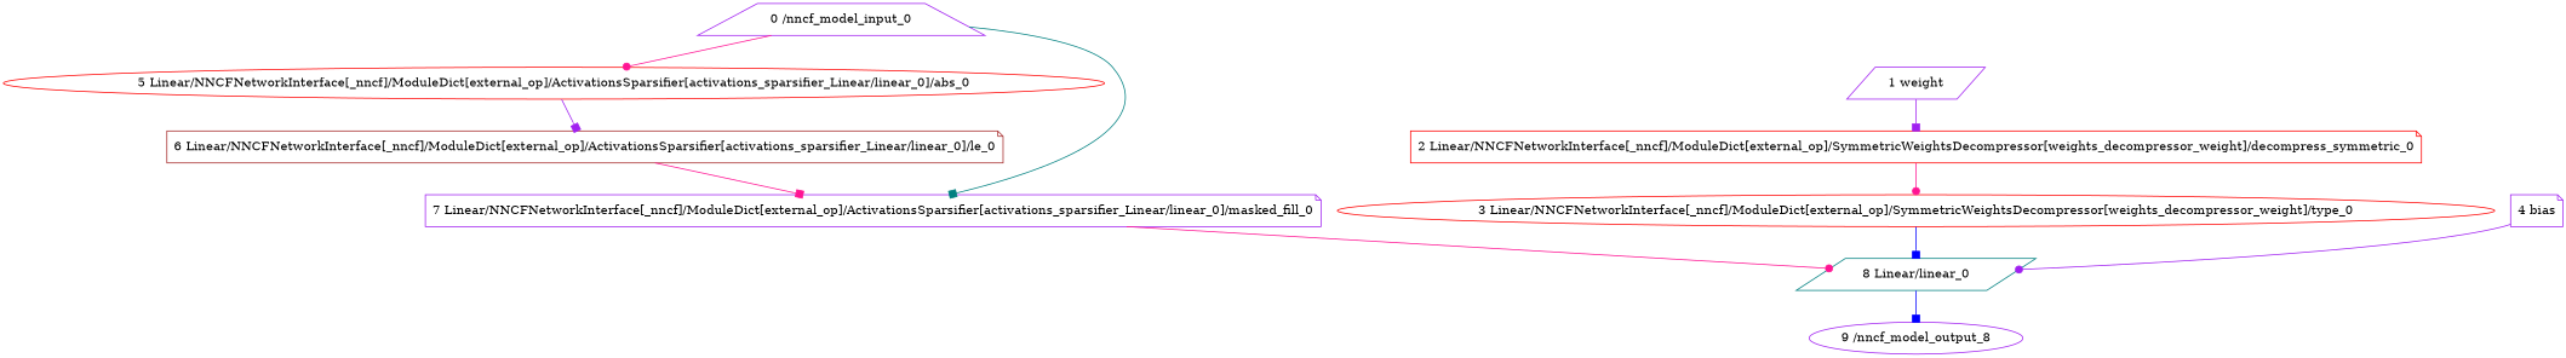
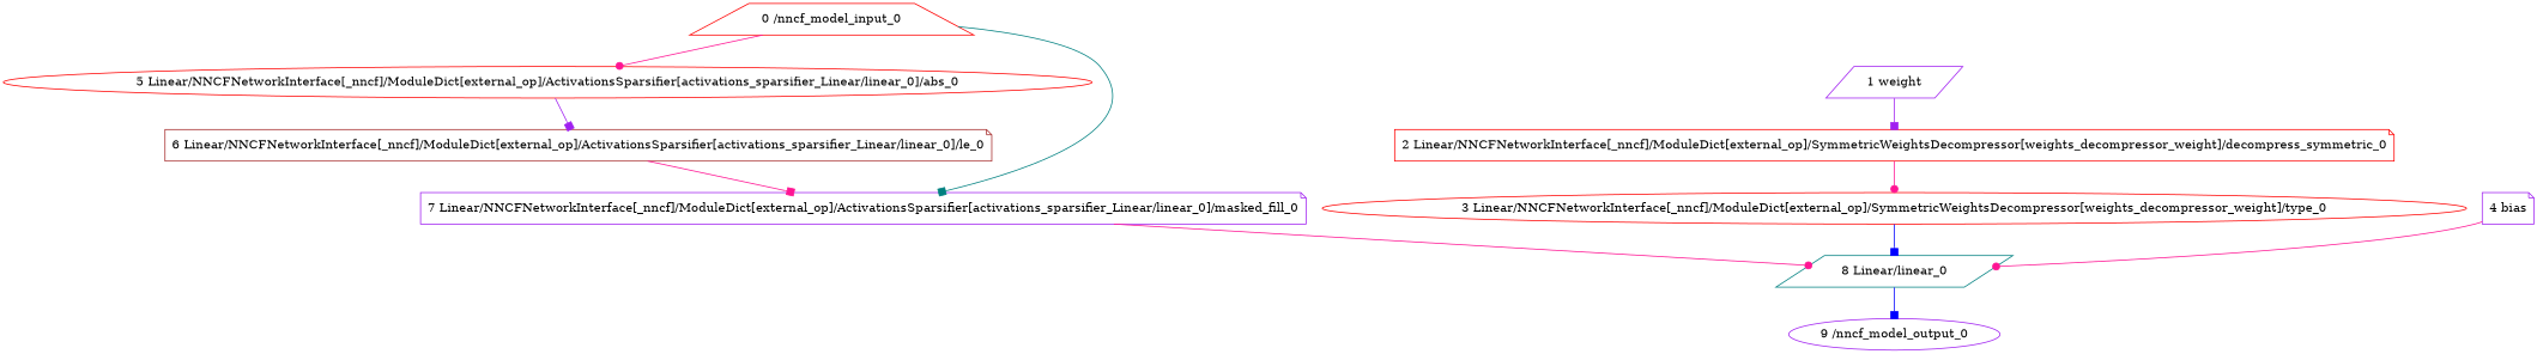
  strict digraph {
    node [color=red shape=note type=nncf_model_const]
    edge [arrowhead=box color=deeppink]
-   "0 /nncf_model_input_0" [color=purple shape=trapezium type=nncf_model_input]
+   "0 /nncf_model_input_0" [shape=trapezium type=nncf_model_input]
    "5 Linear/NNCFNetworkInterface[_nncf]/ModuleDict[external_op]/ActivationsSparsifier[activations_sparsifier_Linear/linear_0]/abs_0" [shape=ellipse type=abs]
    "7 Linear/NNCFNetworkInterface[_nncf]/ModuleDict[external_op]/ActivationsSparsifier[activations_sparsifier_Linear/linear_0]/masked_fill_0" [color=purple type=masked_fill]
    "6 Linear/NNCFNetworkInterface[_nncf]/ModuleDict[external_op]/ActivationsSparsifier[activations_sparsifier_Linear/linear_0]/le_0" [color=brown type=le]
    "8 Linear/linear_0" [color=teal shape=parallelogram type=linear]
    "1 weight" [color=purple shape=parallelogram]
    "2 Linear/NNCFNetworkInterface[_nncf]/ModuleDict[external_op]/SymmetricWeightsDecompressor[weights_decompressor_weight]/decompress_symmetric_0" [type=decompress_symmetric]
    "3 Linear/NNCFNetworkInterface[_nncf]/ModuleDict[external_op]/SymmetricWeightsDecompressor[weights_decompressor_weight]/type_0" [shape=ellipse type=type]
-   "9 /nncf_model_output_0" [color=purple shape=ellipse type=nncf_model_output label="9 /nncf_model_output_8"]
+   "9 /nncf_model_output_0" [color=purple shape=ellipse type=nncf_model_output]
    "4 bias" [color=purple]
    "0 /nncf_model_input_0" -> "5 Linear/NNCFNetworkInterface[_nncf]/ModuleDict[external_op]/ActivationsSparsifier[activations_sparsifier_Linear/linear_0]/abs_0" [arrowhead=dot]
    "0 /nncf_model_input_0" -> "7 Linear/NNCFNetworkInterface[_nncf]/ModuleDict[external_op]/ActivationsSparsifier[activations_sparsifier_Linear/linear_0]/masked_fill_0" [color=teal]
    "5 Linear/NNCFNetworkInterface[_nncf]/ModuleDict[external_op]/ActivationsSparsifier[activations_sparsifier_Linear/linear_0]/abs_0" -> "6 Linear/NNCFNetworkInterface[_nncf]/ModuleDict[external_op]/ActivationsSparsifier[activations_sparsifier_Linear/linear_0]/le_0" [color=purple]
    "7 Linear/NNCFNetworkInterface[_nncf]/ModuleDict[external_op]/ActivationsSparsifier[activations_sparsifier_Linear/linear_0]/masked_fill_0" -> "8 Linear/linear_0" [arrowhead=dot]
    "6 Linear/NNCFNetworkInterface[_nncf]/ModuleDict[external_op]/ActivationsSparsifier[activations_sparsifier_Linear/linear_0]/le_0" -> "7 Linear/NNCFNetworkInterface[_nncf]/ModuleDict[external_op]/ActivationsSparsifier[activations_sparsifier_Linear/linear_0]/masked_fill_0"
    "8 Linear/linear_0" -> "9 /nncf_model_output_0" [color=blue]
    "1 weight" -> "2 Linear/NNCFNetworkInterface[_nncf]/ModuleDict[external_op]/SymmetricWeightsDecompressor[weights_decompressor_weight]/decompress_symmetric_0" [color=purple]
    "2 Linear/NNCFNetworkInterface[_nncf]/ModuleDict[external_op]/SymmetricWeightsDecompressor[weights_decompressor_weight]/decompress_symmetric_0" -> "3 Linear/NNCFNetworkInterface[_nncf]/ModuleDict[external_op]/SymmetricWeightsDecompressor[weights_decompressor_weight]/type_0" [arrowhead=dot]
    "3 Linear/NNCFNetworkInterface[_nncf]/ModuleDict[external_op]/SymmetricWeightsDecompressor[weights_decompressor_weight]/type_0" -> "8 Linear/linear_0" [color=blue]
-   "4 bias" -> "8 Linear/linear_0" [arrowhead=dot color=purple]
+   "4 bias" -> "8 Linear/linear_0" [arrowhead=dot]
  }
